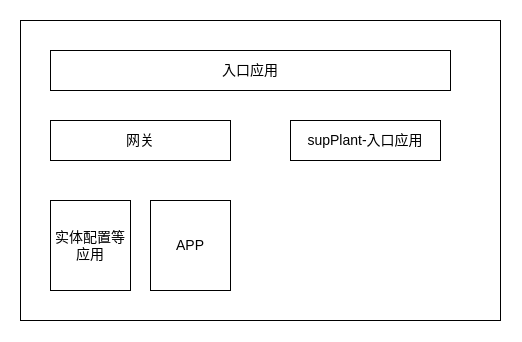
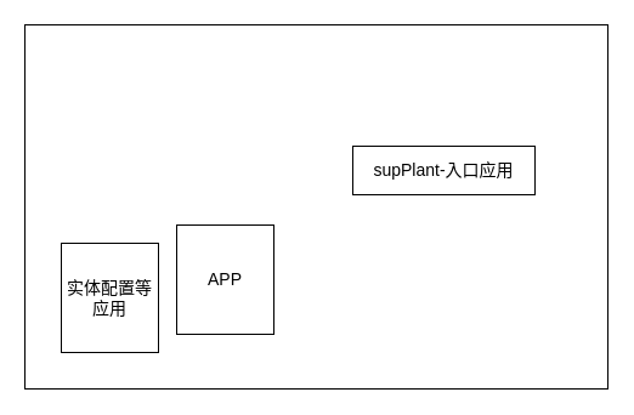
  <mxCell id="0" />
  <mxCell id="1" parent="0" />
  <mxCell id="2" value="" style="rounded=0;whiteSpace=wrap;html=1;fillColor=none;" vertex="1" parent="1"><mxGeometry x="20" y="20" width="480" height="300" as="geometry" /></mxCell>
- <mxCell id="3" value="&lt;font style=&quot;font-size: 14px&quot;&gt;入口应用&lt;/font&gt;" style="rounded=0;whiteSpace=wrap;html=1;fillColor=none;" vertex="1" parent="1"><mxGeometry x="50" y="50" width="400" height="40" as="geometry" /></mxCell>
- <mxCell id="4" value="&lt;font style=&quot;font-size: 14px&quot;&gt;网关&lt;/font&gt;" style="rounded=0;whiteSpace=wrap;html=1;fillColor=none;" vertex="1" parent="1"><mxGeometry x="50" y="120" width="180" height="40" as="geometry" /></mxCell>
  <mxCell id="5" value="&lt;font style=&quot;font-size: 14px&quot;&gt;supPlant-入口应用&lt;/font&gt;" style="rounded=0;whiteSpace=wrap;html=1;fillColor=none;" vertex="1" parent="1"><mxGeometry x="290" y="120" width="150" height="40" as="geometry" /></mxCell>
  <mxCell id="6" value="&lt;font style=&quot;font-size: 14px&quot;&gt;实体配置等应用&lt;/font&gt;" style="rounded=0;whiteSpace=wrap;html=1;fillColor=none;" vertex="1" parent="1"><mxGeometry x="50" y="200" width="80" height="90" as="geometry" /></mxCell>
- <mxCell id="7" value="&lt;font style=&quot;font-size: 14px&quot;&gt;APP&lt;/font&gt;" style="rounded=0;whiteSpace=wrap;html=1;fillColor=none;" vertex="1" parent="1"><mxGeometry x="150" y="200" width="80" height="90" as="geometry" /></mxCell>
+ <mxCell id="7" value="&lt;font style=&quot;font-size: 14px&quot;&gt;APP&lt;/font&gt;" style="rounded=0;whiteSpace=wrap;html=1;fillColor=none;" vertex="1" parent="1"><mxGeometry x="145" y="185" width="80" height="90" as="geometry" /></mxCell>
